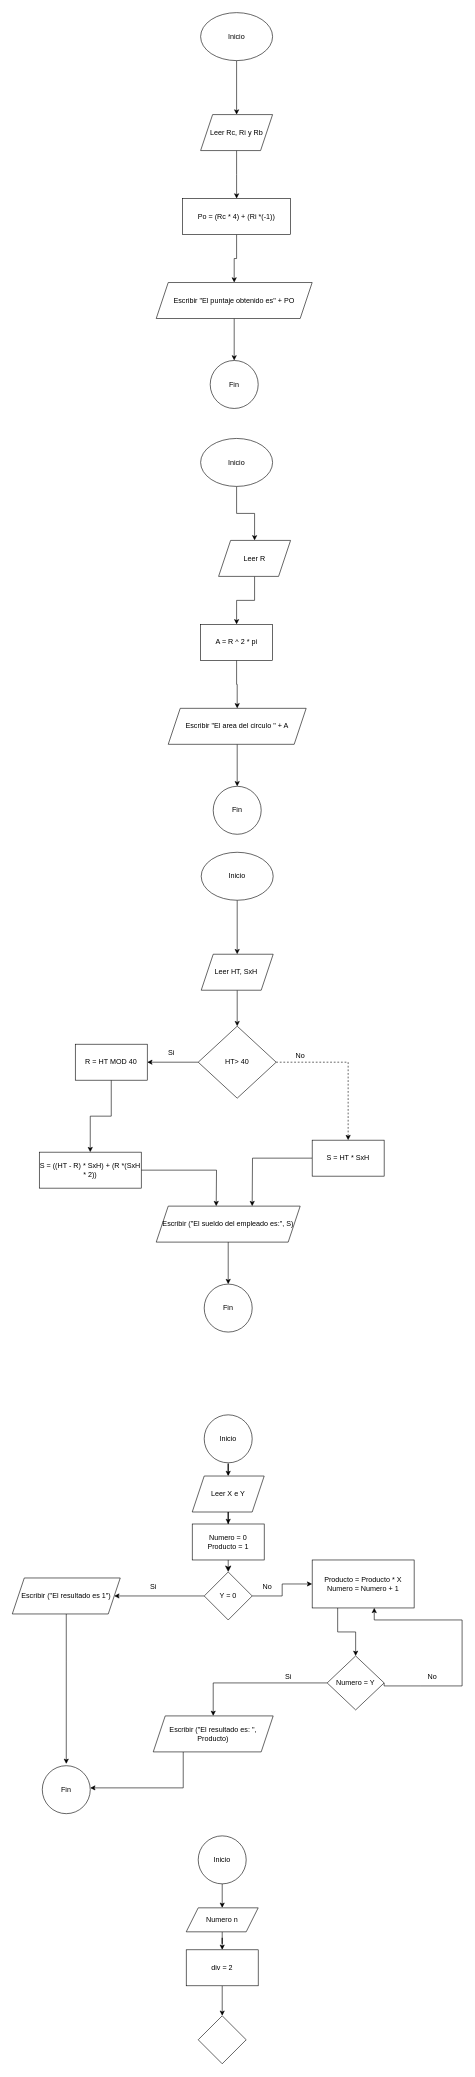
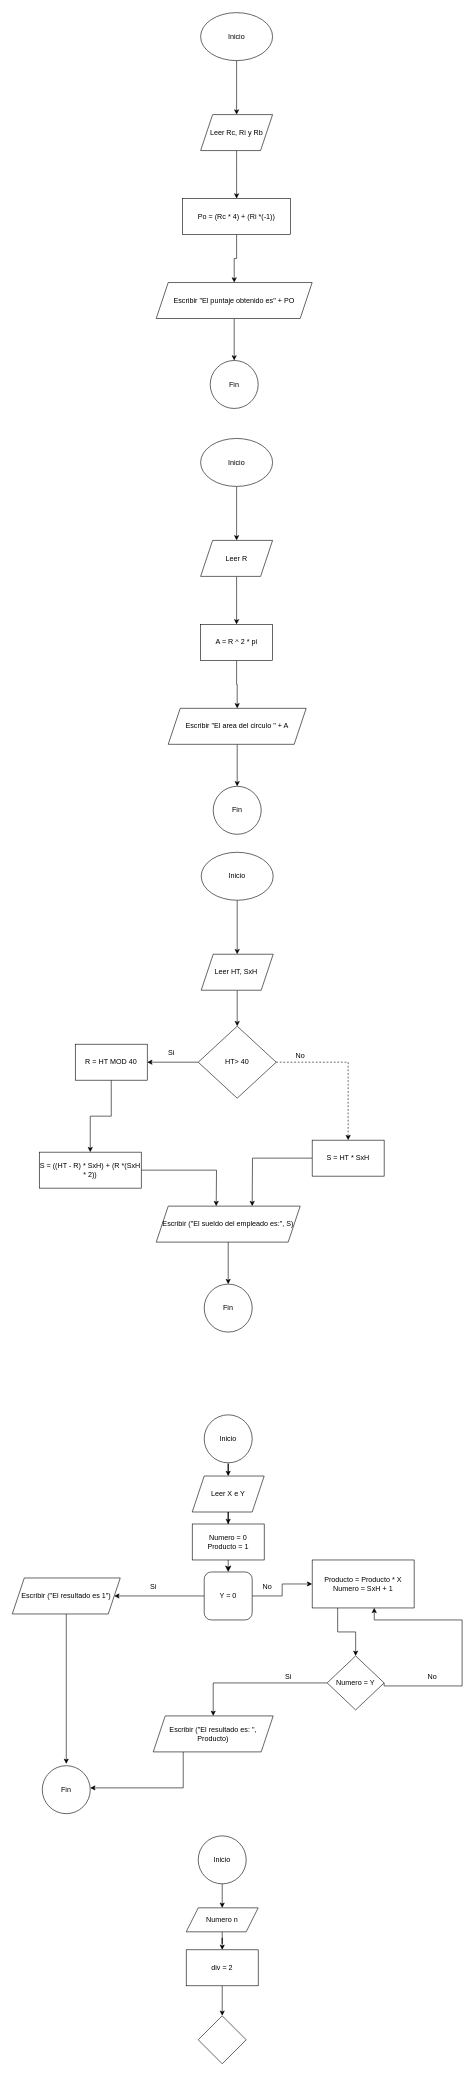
  <mxCell id="0" />
  <mxCell id="1" parent="0" />
  <mxCell id="2" value="" style="edgeStyle=orthogonalEdgeStyle;rounded=0;orthogonalLoop=1;jettySize=auto;html=1;" parent="1" source="3" target="5" edge="1"><mxGeometry relative="1" as="geometry" /></mxCell>
  <mxCell id="3" value="Inicio" style="ellipse;whiteSpace=wrap;html=1;" parent="1" vertex="1"><mxGeometry x="334" width="120" height="80" as="geometry" y="20" /></mxCell>
  <mxCell id="4" value="" style="edgeStyle=orthogonalEdgeStyle;rounded=0;orthogonalLoop=1;jettySize=auto;html=1;" parent="1" source="5" edge="1"><mxGeometry relative="1" as="geometry"><mxPoint x="394" y="330" as="targetPoint" /></mxGeometry></mxCell>
  <mxCell id="5" value="Leer Rc, Ri y Rb" style="shape=parallelogram;perimeter=parallelogramPerimeter;whiteSpace=wrap;html=1;fixedSize=1;" parent="1" vertex="1"><mxGeometry x="334" y="190" width="120" height="60" as="geometry" /></mxCell>
  <mxCell id="6" value="" style="edgeStyle=orthogonalEdgeStyle;rounded=0;orthogonalLoop=1;jettySize=auto;html=1;" parent="1" source="7" target="9" edge="1"><mxGeometry relative="1" as="geometry" /></mxCell>
  <mxCell id="7" value="Po = (Rc * 4) + (Ri *(-1))" style="rounded=0;whiteSpace=wrap;html=1;" parent="1" vertex="1"><mxGeometry x="304" y="330" width="180" height="60" as="geometry" /></mxCell>
  <mxCell id="8" value="" style="edgeStyle=orthogonalEdgeStyle;rounded=0;orthogonalLoop=1;jettySize=auto;html=1;" parent="1" source="9" target="10" edge="1"><mxGeometry relative="1" as="geometry" /></mxCell>
  <mxCell id="9" value="Escribir &quot;El puntaje obtenido es&quot; + PO" style="shape=parallelogram;perimeter=parallelogramPerimeter;whiteSpace=wrap;html=1;fixedSize=1;rounded=0;" parent="1" vertex="1"><mxGeometry x="260" y="470" width="260" height="60" as="geometry" /></mxCell>
  <mxCell id="10" value="Fin" style="ellipse;whiteSpace=wrap;html=1;rounded=0;" parent="1" vertex="1"><mxGeometry x="350" y="600" width="80" height="80" as="geometry" /></mxCell>
  <mxCell id="11" value="" style="edgeStyle=orthogonalEdgeStyle;rounded=0;orthogonalLoop=1;jettySize=auto;html=1;" parent="1" source="12" target="14" edge="1"><mxGeometry relative="1" as="geometry" /></mxCell>
  <mxCell id="12" value="Inicio" style="ellipse;whiteSpace=wrap;html=1;" parent="1" vertex="1"><mxGeometry x="334" y="730" width="120" height="80" as="geometry" /></mxCell>
  <mxCell id="13" value="" style="edgeStyle=orthogonalEdgeStyle;rounded=0;orthogonalLoop=1;jettySize=auto;html=1;" parent="1" source="14" target="16" edge="1"><mxGeometry relative="1" as="geometry" /></mxCell>
- <mxCell id="14" value="Leer R" style="shape=parallelogram;perimeter=parallelogramPerimeter;whiteSpace=wrap;html=1;fixedSize=1;" parent="1" vertex="1"><mxGeometry x="364" y="900" width="120" height="60" as="geometry" /></mxCell>
+ <mxCell id="14" value="Leer R" style="shape=parallelogram;perimeter=parallelogramPerimeter;whiteSpace=wrap;html=1;fixedSize=1;" parent="1" vertex="1"><mxGeometry x="334" y="900" width="120" height="60" as="geometry" /></mxCell>
  <mxCell id="15" value="" style="edgeStyle=orthogonalEdgeStyle;rounded=0;orthogonalLoop=1;jettySize=auto;html=1;" parent="1" source="16" target="18" edge="1"><mxGeometry relative="1" as="geometry" /></mxCell>
  <mxCell id="16" value="A = R ^ 2 * pi" style="whiteSpace=wrap;html=1;" parent="1" vertex="1"><mxGeometry x="334" y="1040" width="120" height="60" as="geometry" /></mxCell>
  <mxCell id="17" value="" style="edgeStyle=orthogonalEdgeStyle;rounded=0;orthogonalLoop=1;jettySize=auto;html=1;" parent="1" source="18" target="19" edge="1"><mxGeometry relative="1" as="geometry" /></mxCell>
  <mxCell id="18" value="Escribir &quot;El area del circulo &quot; + A" style="shape=parallelogram;perimeter=parallelogramPerimeter;whiteSpace=wrap;html=1;fixedSize=1;" parent="1" vertex="1"><mxGeometry x="280" y="1180" width="230" height="60" as="geometry" /></mxCell>
  <mxCell id="19" value="Fin" style="ellipse;whiteSpace=wrap;html=1;" parent="1" vertex="1"><mxGeometry x="355" y="1310" width="80" height="80" as="geometry" /></mxCell>
  <mxCell id="20" value="" style="edgeStyle=orthogonalEdgeStyle;rounded=0;orthogonalLoop=1;jettySize=auto;html=1;" parent="1" source="21" target="23" edge="1"><mxGeometry relative="1" as="geometry" /></mxCell>
  <mxCell id="21" value="Inicio" style="ellipse;whiteSpace=wrap;html=1;" parent="1" vertex="1"><mxGeometry x="335" y="1420" width="120" height="80" as="geometry" /></mxCell>
  <mxCell id="22" value="" style="edgeStyle=orthogonalEdgeStyle;rounded=0;orthogonalLoop=1;jettySize=auto;html=1;" parent="1" source="23" target="26" edge="1"><mxGeometry relative="1" as="geometry" /></mxCell>
  <mxCell id="23" value="Leer HT, SxH&amp;nbsp;" style="shape=parallelogram;perimeter=parallelogramPerimeter;whiteSpace=wrap;html=1;fixedSize=1;" parent="1" vertex="1"><mxGeometry x="335" y="1590" width="120" height="60" as="geometry" /></mxCell>
  <mxCell id="24" value="" style="edgeStyle=orthogonalEdgeStyle;rounded=0;orthogonalLoop=1;jettySize=auto;html=1;dashed=1;" parent="1" source="26" target="28" edge="1"><mxGeometry relative="1" as="geometry" /></mxCell>
  <mxCell id="25" value="" style="edgeStyle=orthogonalEdgeStyle;rounded=0;orthogonalLoop=1;jettySize=auto;html=1;" parent="1" source="26" target="31" edge="1"><mxGeometry relative="1" as="geometry" /></mxCell>
  <mxCell id="26" value="HT&amp;gt; 40" style="rhombus;whiteSpace=wrap;html=1;" parent="1" vertex="1"><mxGeometry x="330" y="1710" width="130" height="120" as="geometry" /></mxCell>
  <mxCell id="27" value="" style="edgeStyle=orthogonalEdgeStyle;rounded=0;orthogonalLoop=1;jettySize=auto;html=1;" parent="1" source="28" edge="1"><mxGeometry relative="1" as="geometry"><mxPoint x="420" y="2010" as="targetPoint" /></mxGeometry></mxCell>
  <mxCell id="28" value="S = HT * SxH" style="whiteSpace=wrap;html=1;" parent="1" vertex="1"><mxGeometry x="520" y="1900" width="120" height="60" as="geometry" /></mxCell>
  <mxCell id="29" value="Si" style="text;html=1;align=center;verticalAlign=middle;resizable=0;points=[];autosize=1;strokeColor=none;fillColor=none;" parent="1" vertex="1"><mxGeometry x="270" y="1740" width="30" height="30" as="geometry" /></mxCell>
  <mxCell id="30" value="" style="edgeStyle=orthogonalEdgeStyle;rounded=0;orthogonalLoop=1;jettySize=auto;html=1;" parent="1" source="31" target="34" edge="1"><mxGeometry relative="1" as="geometry" /></mxCell>
  <mxCell id="31" value="R = HT MOD 40" style="whiteSpace=wrap;html=1;" parent="1" vertex="1"><mxGeometry x="125" y="1740" width="120" height="60" as="geometry" /></mxCell>
  <mxCell id="32" value="No" style="text;html=1;align=center;verticalAlign=middle;resizable=0;points=[];autosize=1;strokeColor=none;fillColor=none;" parent="1" vertex="1"><mxGeometry x="480" y="1745" width="40" height="30" as="geometry" /></mxCell>
  <mxCell id="33" value="" style="edgeStyle=orthogonalEdgeStyle;rounded=0;orthogonalLoop=1;jettySize=auto;html=1;" parent="1" source="34" edge="1"><mxGeometry relative="1" as="geometry"><mxPoint x="360" y="2010" as="targetPoint" /></mxGeometry></mxCell>
  <mxCell id="34" value="S = ((HT - R) * SxH) + (R *(SxH * 2))" style="whiteSpace=wrap;html=1;" parent="1" vertex="1"><mxGeometry x="65" y="1920" width="170" height="60" as="geometry" /></mxCell>
  <mxCell id="35" value="" style="edgeStyle=orthogonalEdgeStyle;rounded=0;orthogonalLoop=1;jettySize=auto;html=1;" parent="1" source="36" target="37" edge="1"><mxGeometry relative="1" as="geometry" /></mxCell>
  <mxCell id="36" value="Escribir (&quot;El sueldo del empleado es:&quot;, S)" style="shape=parallelogram;perimeter=parallelogramPerimeter;whiteSpace=wrap;html=1;fixedSize=1;" parent="1" vertex="1"><mxGeometry x="260" y="2010" width="240" height="60" as="geometry" /></mxCell>
  <mxCell id="37" value="Fin" style="ellipse;whiteSpace=wrap;html=1;" parent="1" vertex="1"><mxGeometry x="340" y="2140" width="80" height="80" as="geometry" /></mxCell>
  <mxCell id="38" value="" style="edgeStyle=orthogonalEdgeStyle;rounded=0;orthogonalLoop=1;jettySize=auto;html=1;" parent="1" source="39" target="41" edge="1"><mxGeometry relative="1" as="geometry" /></mxCell>
  <mxCell id="39" value="Inicio" style="ellipse;whiteSpace=wrap;html=1;" parent="1" vertex="1"><mxGeometry x="340" y="2358" width="80" height="80" as="geometry" /></mxCell>
  <mxCell id="40" value="" style="edgeStyle=orthogonalEdgeStyle;rounded=0;orthogonalLoop=1;jettySize=auto;html=1;entryX=0.5;entryY=0;entryDx=0;entryDy=0;" parent="1" source="41" target="51" edge="1"><mxGeometry relative="1" as="geometry"><mxPoint x="380" y="2500" as="targetPoint" /></mxGeometry></mxCell>
  <mxCell id="41" value="Leer X e Y" style="shape=parallelogram;perimeter=parallelogramPerimeter;whiteSpace=wrap;html=1;fixedSize=1;" parent="1" vertex="1"><mxGeometry x="320" y="2460" width="120" height="60" as="geometry" /></mxCell>
  <mxCell id="42" value="" style="edgeStyle=orthogonalEdgeStyle;rounded=0;orthogonalLoop=1;jettySize=auto;html=1;" parent="1" source="44" target="46" edge="1"><mxGeometry relative="1" as="geometry" /></mxCell>
  <mxCell id="43" value="" style="edgeStyle=orthogonalEdgeStyle;rounded=0;orthogonalLoop=1;jettySize=auto;html=1;entryX=0;entryY=0.5;entryDx=0;entryDy=0;" parent="1" source="44" target="50" edge="1"><mxGeometry relative="1" as="geometry"><mxPoint x="550" y="2550" as="targetPoint" /></mxGeometry></mxCell>
- <mxCell id="44" value="Y = 0" style="rhombus;whiteSpace=wrap;html=1;" parent="1" vertex="1"><mxGeometry x="340" y="2620" width="80" height="80" as="geometry" /></mxCell>
+ <mxCell id="44" value="Y = 0" style="whiteSpace=wrap;html=1;rounded=1;" parent="1" vertex="1"><mxGeometry x="340" y="2620" width="80" height="80" as="geometry" /></mxCell>
  <mxCell id="45" style="edgeStyle=orthogonalEdgeStyle;rounded=0;orthogonalLoop=1;jettySize=auto;html=1;exitX=0.5;exitY=1;exitDx=0;exitDy=0;" parent="1" source="46" edge="1"><mxGeometry relative="1" as="geometry"><mxPoint x="110" y="2940" as="targetPoint" /><Array as="points"><mxPoint x="110" y="2770" /></Array></mxGeometry></mxCell>
  <mxCell id="46" value="Escribir (&quot;El resultado es 1&quot;)" style="shape=parallelogram;perimeter=parallelogramPerimeter;whiteSpace=wrap;html=1;fixedSize=1;" parent="1" vertex="1"><mxGeometry x="20" y="2630" width="180" height="60" as="geometry" /></mxCell>
  <mxCell id="47" value="Si" style="text;html=1;align=center;verticalAlign=middle;resizable=0;points=[];autosize=1;strokeColor=none;fillColor=none;" parent="1" vertex="1"><mxGeometry x="240" y="2630" width="30" height="30" as="geometry" /></mxCell>
  <mxCell id="48" value="No" style="text;html=1;align=center;verticalAlign=middle;resizable=0;points=[];autosize=1;strokeColor=none;fillColor=none;" parent="1" vertex="1"><mxGeometry x="425" y="2630" width="40" height="30" as="geometry" /></mxCell>
  <mxCell id="49" style="edgeStyle=orthogonalEdgeStyle;rounded=0;orthogonalLoop=1;jettySize=auto;html=1;exitX=0.25;exitY=1;exitDx=0;exitDy=0;entryX=0.5;entryY=0;entryDx=0;entryDy=0;" parent="1" source="50" target="55" edge="1"><mxGeometry relative="1" as="geometry" /></mxCell>
- <mxCell id="50" value="Producto = Producto * X&lt;br&gt;Numero = Numero + 1" style="rounded=0;whiteSpace=wrap;html=1;" parent="1" vertex="1"><mxGeometry x="520" y="2600" width="170" height="80" as="geometry" /></mxCell>
+ <mxCell id="50" value="Producto = Producto * X&lt;br&gt;Numero = SxH + 1" style="rounded=0;whiteSpace=wrap;html=1;" parent="1" vertex="1"><mxGeometry x="520" y="2600" width="170" height="80" as="geometry" /></mxCell>
  <mxCell id="51" value="Numero = 0&lt;br style=&quot;border-color: var(--border-color);&quot;&gt;Producto = 1" style="rounded=0;whiteSpace=wrap;html=1;" parent="1" vertex="1"><mxGeometry x="320" y="2540" width="120" height="60" as="geometry" /></mxCell>
  <mxCell id="52" value="" style="edgeStyle=segmentEdgeStyle;endArrow=classic;html=1;curved=0;rounded=0;endSize=8;startSize=8;sourcePerimeterSpacing=0;targetPerimeterSpacing=0;entryX=0.5;entryY=0;entryDx=0;entryDy=0;" parent="1" target="44" edge="1"><mxGeometry width="100" relative="1" as="geometry"><mxPoint x="380" y="2600" as="sourcePoint" /><mxPoint x="460" y="2600" as="targetPoint" /><Array as="points"><mxPoint x="380" y="2600" /></Array></mxGeometry></mxCell>
  <mxCell id="53" style="edgeStyle=orthogonalEdgeStyle;rounded=0;orthogonalLoop=1;jettySize=auto;html=1;exitX=1;exitY=0.5;exitDx=0;exitDy=0;entryX=0.609;entryY=0.998;entryDx=0;entryDy=0;entryPerimeter=0;" parent="1" source="55" target="50" edge="1"><mxGeometry relative="1" as="geometry"><mxPoint x="780" y="2652" as="targetPoint" /><Array as="points"><mxPoint x="700" y="2810" /><mxPoint x="770" y="2810" /><mxPoint x="770" y="2700" /><mxPoint x="764" y="2700" /></Array></mxGeometry></mxCell>
  <mxCell id="54" style="edgeStyle=orthogonalEdgeStyle;rounded=0;orthogonalLoop=1;jettySize=auto;html=1;exitX=0;exitY=0.5;exitDx=0;exitDy=0;" parent="1" source="55" target="58" edge="1"><mxGeometry relative="1" as="geometry"><mxPoint x="500" y="2790" as="targetPoint" /></mxGeometry></mxCell>
  <mxCell id="55" value="Numero = Y" style="rhombus;whiteSpace=wrap;html=1;rounded=0;" parent="1" vertex="1"><mxGeometry x="545" y="2760" width="95" height="90" as="geometry" /></mxCell>
  <mxCell id="56" value="No" style="text;html=1;align=center;verticalAlign=middle;resizable=0;points=[];autosize=1;strokeColor=none;fillColor=none;" parent="1" vertex="1"><mxGeometry x="700" y="2780" width="40" height="30" as="geometry" /></mxCell>
  <mxCell id="57" style="edgeStyle=orthogonalEdgeStyle;rounded=0;orthogonalLoop=1;jettySize=auto;html=1;exitX=0.25;exitY=1;exitDx=0;exitDy=0;" parent="1" source="58" target="59" edge="1"><mxGeometry relative="1" as="geometry"><mxPoint x="170" y="2790" as="targetPoint" /><mxPoint x="390" y="2930" as="sourcePoint" /><Array as="points"><mxPoint x="305" y="2980" /></Array></mxGeometry></mxCell>
  <mxCell id="58" value="Escribir (&quot;El resultado es: &quot;, Producto)" style="shape=parallelogram;perimeter=parallelogramPerimeter;whiteSpace=wrap;html=1;fixedSize=1;" parent="1" vertex="1"><mxGeometry x="255" y="2860" width="200" height="60" as="geometry" /></mxCell>
  <mxCell id="59" value="Fin" style="ellipse;whiteSpace=wrap;html=1;aspect=fixed;" parent="1" vertex="1"><mxGeometry x="70" y="2943" width="80" height="80" as="geometry" /></mxCell>
  <mxCell id="60" value="Si" style="text;html=1;align=center;verticalAlign=middle;resizable=0;points=[];autosize=1;strokeColor=none;fillColor=none;" parent="1" vertex="1"><mxGeometry x="465" y="2780" width="30" height="30" as="geometry" /></mxCell>
  <mxCell id="61" value="" style="edgeStyle=orthogonalEdgeStyle;rounded=0;orthogonalLoop=1;jettySize=auto;html=1;" parent="1" source="62" target="64" edge="1"><mxGeometry relative="1" as="geometry" /></mxCell>
  <mxCell id="62" value="Inicio" style="ellipse;whiteSpace=wrap;html=1;" parent="1" vertex="1"><mxGeometry x="330" y="3060" width="80" height="80" as="geometry" /></mxCell>
  <mxCell id="63" value="" style="edgeStyle=orthogonalEdgeStyle;rounded=0;orthogonalLoop=1;jettySize=auto;html=1;" parent="1" source="64" target="66" edge="1"><mxGeometry relative="1" as="geometry" /></mxCell>
  <mxCell id="64" value="Numero n" style="shape=parallelogram;perimeter=parallelogramPerimeter;whiteSpace=wrap;html=1;fixedSize=1;" parent="1" vertex="1"><mxGeometry x="310" y="3180" width="120" height="40" as="geometry" /></mxCell>
  <mxCell id="65" value="" style="edgeStyle=orthogonalEdgeStyle;rounded=0;orthogonalLoop=1;jettySize=auto;html=1;" parent="1" source="66" target="67" edge="1"><mxGeometry relative="1" as="geometry" /></mxCell>
  <mxCell id="66" value="div = 2" style="whiteSpace=wrap;html=1;" parent="1" vertex="1"><mxGeometry x="310" y="3250" width="120" height="60" as="geometry" /></mxCell>
  <mxCell id="67" value="" style="rhombus;whiteSpace=wrap;html=1;" parent="1" vertex="1"><mxGeometry x="330" y="3360" width="80" height="80" as="geometry" /></mxCell>
